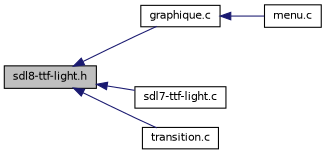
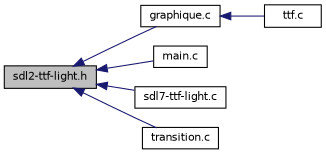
  digraph {
    rankdir=LR
    node [color=black fillcolor=white fontname=Helvetica fontsize=10 shape=record style=filled]
    edge [color=midnightblue dir=back fontname=Helvetica fontsize=10 labelfontname=Helvetica labelfontsize=10 style=solid]
-   n1 [fillcolor=grey75 fontcolor=black height=0.2 label="sdl8-ttf-light.h" width=0.4]
+   n1 [fillcolor=grey75 fontcolor=black height=0.2 label="sdl2-ttf-light.h" width=0.4]
    n2 [height=0.2 label="graphique.c" width=0.4]
+   n3 [height=0.2 label="main.c" width=0.4]
    n4 [height=0.2 label="sdl7-ttf-light.c" width=0.4]
    n5 [height=0.2 label="transition.c" width=0.4]
-   n6 [height=0.2 label="menu.c" width=0.4]
+   n6 [height=0.2 label="ttf.c" width=0.4]
    n1 -> n2
+   n1 -> n3
    n1 -> n4
    n1 -> n5
    n2 -> n6
  }
